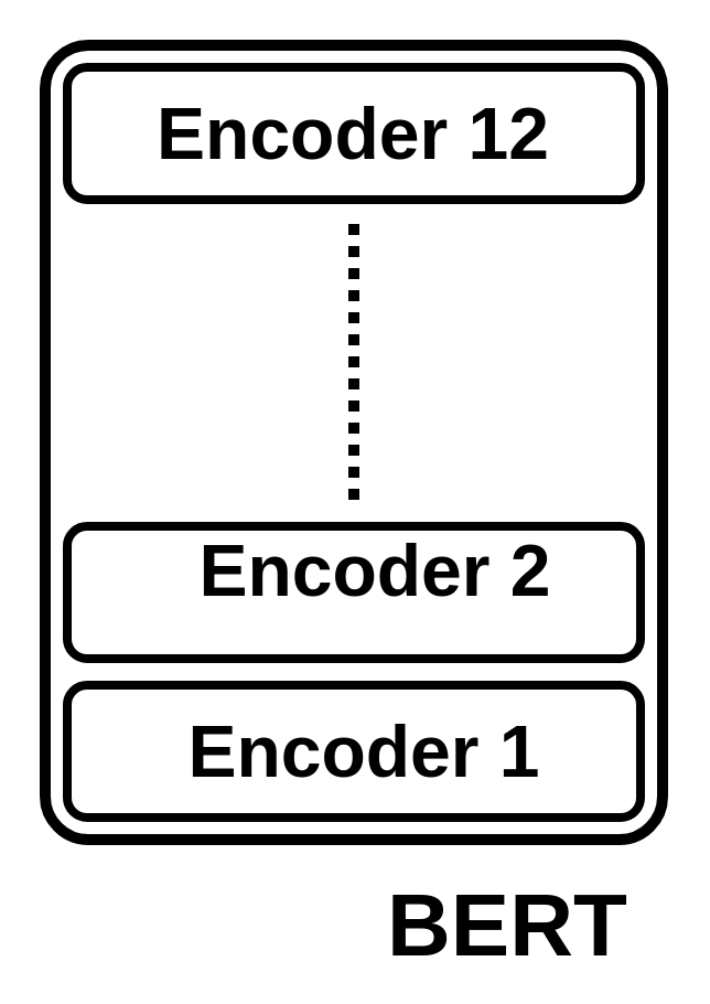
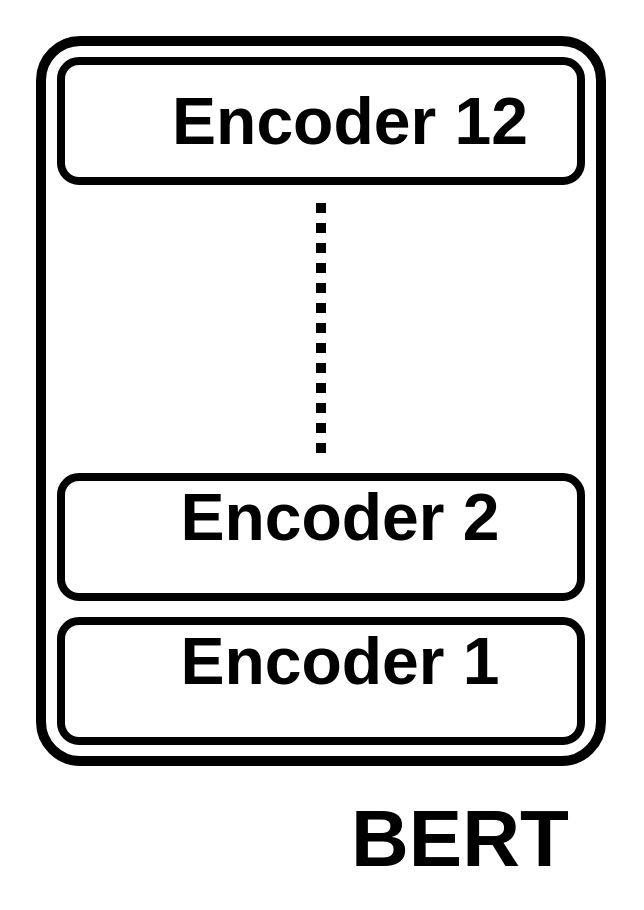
  <mxCell id="0" />
  <mxCell id="1" parent="0" />
  <mxCell id="2" value="" style="rounded=1;whiteSpace=wrap;html=1;fontSize=33;fillColor=none;arcSize=7;strokeWidth=5;" vertex="1" parent="1"><mxGeometry x="20" y="20" width="280" height="360" as="geometry" /></mxCell>
  <mxCell id="3" value="" style="rounded=1;whiteSpace=wrap;html=1;strokeWidth=4;" vertex="1" parent="1"><mxGeometry x="30" y="30" width="260" height="60" as="geometry" /></mxCell>
- <mxCell id="4" value="Encoder 12" style="text;html=1;strokeColor=none;fillColor=none;align=center;verticalAlign=middle;whiteSpace=wrap;rounded=0;fontSize=33;fontStyle=1" vertex="1" parent="1"><mxGeometry x="50" y="45" width="220" height="30" as="geometry" /></mxCell>
+ <mxCell id="4" value="Encoder 12" style="text;html=1;strokeColor=none;fillColor=none;align=center;verticalAlign=middle;whiteSpace=wrap;rounded=0;fontSize=33;fontStyle=1" vertex="1" parent="1"><mxGeometry x="65" y="45" width="220" height="30" as="geometry" /></mxCell>
  <mxCell id="5" value="" style="rounded=1;whiteSpace=wrap;html=1;strokeWidth=4;" vertex="1" parent="1"><mxGeometry x="30" y="238" width="260" height="60" as="geometry" /></mxCell>
  <mxCell id="6" value="Encoder 2" style="text;html=1;strokeColor=none;fillColor=none;align=center;verticalAlign=middle;whiteSpace=wrap;rounded=0;fontSize=33;fontStyle=1" vertex="1" parent="1"><mxGeometry x="60" y="243" width="220" height="30" as="geometry" /></mxCell>
  <mxCell id="7" value="" style="rounded=1;whiteSpace=wrap;html=1;strokeWidth=4;" vertex="1" parent="1"><mxGeometry x="30" y="310" width="260" height="60" as="geometry" /></mxCell>
- <mxCell id="8" value="Encoder 1" style="text;html=1;strokeColor=none;fillColor=none;align=center;verticalAlign=middle;whiteSpace=wrap;rounded=0;fontSize=33;fontStyle=1" vertex="1" parent="1"><mxGeometry x="50" y="325" width="230" height="30" as="geometry" /></mxCell>
+ <mxCell id="8" value="Encoder 1" style="text;html=1;strokeColor=none;fillColor=none;align=center;verticalAlign=middle;whiteSpace=wrap;rounded=0;fontSize=33;fontStyle=1" vertex="1" parent="1"><mxGeometry x="55" y="315" width="230" height="30" as="geometry" /></mxCell>
  <mxCell id="9" value="" style="endArrow=none;dashed=1;html=1;strokeWidth=5;rounded=0;fontSize=33;dashPattern=1 1;" edge="1" parent="1"><mxGeometry width="50" height="50" relative="1" as="geometry"><mxPoint x="160" y="101" as="sourcePoint" /><mxPoint x="160" y="226" as="targetPoint" /></mxGeometry></mxCell>
  <mxCell id="10" value="&lt;b style=&quot;font-size: 40px;&quot;&gt;BERT&lt;/b&gt;" style="text;html=1;strokeColor=none;fillColor=none;align=center;verticalAlign=middle;whiteSpace=wrap;rounded=0;fontSize=40;" vertex="1" parent="1"><mxGeometry x="160" y="403" width="140" height="30" as="geometry" /></mxCell>
